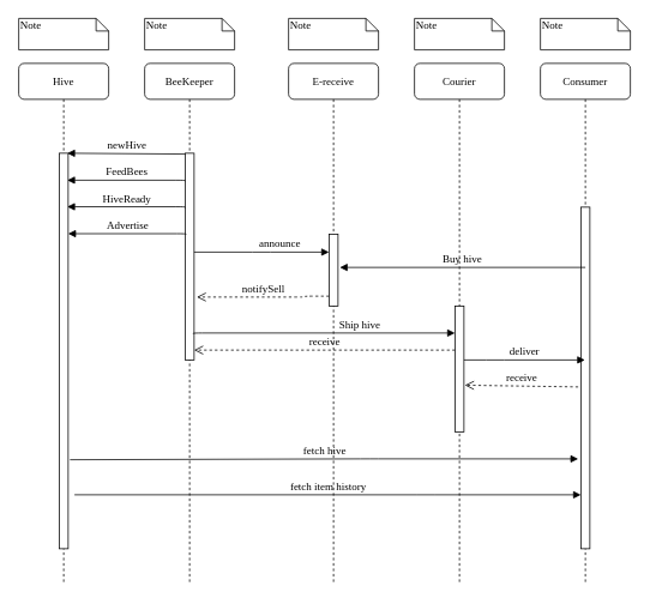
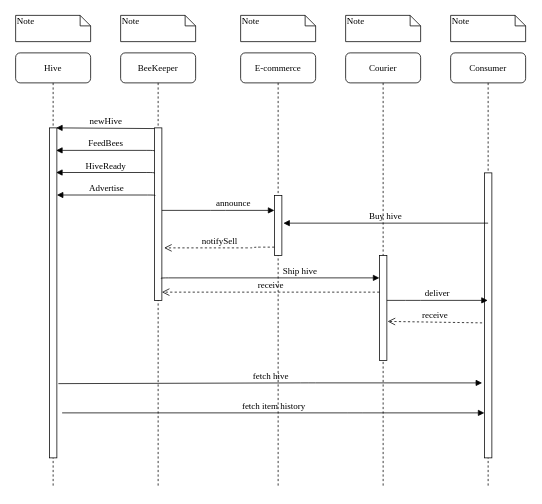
  <mxCell id="0" />
  <mxCell id="1" parent="0" />
  <mxCell id="2" value="BeeKeeper" style="shape=umlLifeline;perimeter=lifelinePerimeter;whiteSpace=wrap;html=1;container=1;collapsible=0;recursiveResize=0;outlineConnect=0;rounded=1;shadow=0;comic=0;labelBackgroundColor=none;strokeColor=#000000;strokeWidth=1;fillColor=#FFFFFF;fontFamily=Verdana;fontSize=12;fontColor=#000000;align=center;" parent="1" vertex="1"><mxGeometry x="160" y="70" width="100" height="580" as="geometry" /></mxCell>
  <mxCell id="3" value="" style="html=1;points=[];perimeter=orthogonalPerimeter;rounded=0;shadow=0;comic=0;labelBackgroundColor=none;strokeColor=#000000;strokeWidth=1;fillColor=#FFFFFF;fontFamily=Verdana;fontSize=12;fontColor=#000000;align=center;" parent="2" vertex="1"><mxGeometry x="45" y="100" width="10" height="230" as="geometry" /></mxCell>
- <mxCell id="4" value="E-receive" style="shape=umlLifeline;perimeter=lifelinePerimeter;whiteSpace=wrap;html=1;container=1;collapsible=0;recursiveResize=0;outlineConnect=0;rounded=1;shadow=0;comic=0;labelBackgroundColor=none;strokeColor=#000000;strokeWidth=1;fillColor=#FFFFFF;fontFamily=Verdana;fontSize=12;fontColor=#000000;align=center;" parent="1" vertex="1"><mxGeometry x="320" y="70" width="100" height="580" as="geometry" /></mxCell>
+ <mxCell id="4" value="E-commerce" style="shape=umlLifeline;perimeter=lifelinePerimeter;whiteSpace=wrap;html=1;container=1;collapsible=0;recursiveResize=0;outlineConnect=0;rounded=1;shadow=0;comic=0;labelBackgroundColor=none;strokeColor=#000000;strokeWidth=1;fillColor=#FFFFFF;fontFamily=Verdana;fontSize=12;fontColor=#000000;align=center;" parent="1" vertex="1"><mxGeometry x="320" y="70" width="100" height="580" as="geometry" /></mxCell>
  <mxCell id="5" value="" style="html=1;points=[];perimeter=orthogonalPerimeter;rounded=0;shadow=0;comic=0;labelBackgroundColor=none;strokeColor=#000000;strokeWidth=1;fillColor=#FFFFFF;fontFamily=Verdana;fontSize=12;fontColor=#000000;align=center;" parent="4" vertex="1"><mxGeometry x="45" y="190" width="10" height="80" as="geometry" /></mxCell>
  <mxCell id="6" value="Courier" style="shape=umlLifeline;perimeter=lifelinePerimeter;whiteSpace=wrap;html=1;container=1;collapsible=0;recursiveResize=0;outlineConnect=0;rounded=1;shadow=0;comic=0;labelBackgroundColor=none;strokeColor=#000000;strokeWidth=1;fillColor=#FFFFFF;fontFamily=Verdana;fontSize=12;fontColor=#000000;align=center;" parent="1" vertex="1"><mxGeometry x="460" y="70" width="100" height="580" as="geometry" /></mxCell>
  <mxCell id="7" value="Consumer" style="shape=umlLifeline;perimeter=lifelinePerimeter;whiteSpace=wrap;html=1;container=1;collapsible=0;recursiveResize=0;outlineConnect=0;rounded=1;shadow=0;comic=0;labelBackgroundColor=none;strokeColor=#000000;strokeWidth=1;fillColor=#FFFFFF;fontFamily=Verdana;fontSize=12;fontColor=#000000;align=center;" parent="1" vertex="1"><mxGeometry x="600" y="70" width="100" height="580" as="geometry" /></mxCell>
  <mxCell id="8" value="" style="html=1;points=[];perimeter=orthogonalPerimeter;rounded=0;shadow=0;comic=0;labelBackgroundColor=none;strokeColor=#000000;strokeWidth=1;fillColor=#FFFFFF;fontFamily=Verdana;fontSize=12;fontColor=#000000;align=center;" parent="7" vertex="1"><mxGeometry x="45" y="160" width="10" height="380" as="geometry" /></mxCell>
  <mxCell id="9" value="Hive" style="shape=umlLifeline;perimeter=lifelinePerimeter;whiteSpace=wrap;html=1;container=1;collapsible=0;recursiveResize=0;outlineConnect=0;rounded=1;shadow=0;comic=0;labelBackgroundColor=none;strokeColor=#000000;strokeWidth=1;fillColor=#FFFFFF;fontFamily=Verdana;fontSize=12;fontColor=#000000;align=center;" parent="1" vertex="1"><mxGeometry x="20" y="70" width="100" height="580" as="geometry" /></mxCell>
  <mxCell id="10" value="" style="html=1;points=[];perimeter=orthogonalPerimeter;rounded=0;shadow=0;comic=0;labelBackgroundColor=none;strokeColor=#000000;strokeWidth=1;fillColor=#FFFFFF;fontFamily=Verdana;fontSize=12;fontColor=#000000;align=center;" parent="9" vertex="1"><mxGeometry x="45" y="100" width="10" height="440" as="geometry" /></mxCell>
  <mxCell id="11" value="" style="html=1;points=[];perimeter=orthogonalPerimeter;rounded=0;shadow=0;comic=0;labelBackgroundColor=none;strokeColor=#000000;strokeWidth=1;fillColor=#FFFFFF;fontFamily=Verdana;fontSize=12;fontColor=#000000;align=center;" parent="1" vertex="1"><mxGeometry x="505" y="340" width="10" height="140" as="geometry" /></mxCell>
  <mxCell id="12" value="Ship hive" style="html=1;verticalAlign=bottom;endArrow=block;labelBackgroundColor=none;fontFamily=Verdana;fontSize=12;edgeStyle=elbowEdgeStyle;elbow=vertical;exitX=0.9;exitY=0.874;exitDx=0;exitDy=0;exitPerimeter=0;" parent="1" source="3" target="11" edge="1"><mxGeometry x="0.614" y="-50" relative="1" as="geometry"><mxPoint x="220" y="365" as="sourcePoint" /><Array as="points"><mxPoint x="450" y="370" /><mxPoint x="450" y="360" /><mxPoint x="320" y="370" /><mxPoint x="450" y="340" /><mxPoint x="430" y="310" /><mxPoint x="380" y="210" /></Array><mxPoint x="-50" y="-50" as="offset" /></mxGeometry></mxCell>
  <mxCell id="13" value="deliver" style="html=1;verticalAlign=bottom;endArrow=block;labelBackgroundColor=none;fontFamily=Verdana;fontSize=12;edgeStyle=elbowEdgeStyle;elbow=vertical;" parent="1" source="11" target="7" edge="1"><mxGeometry relative="1" as="geometry"><mxPoint x="570" y="220" as="sourcePoint" /><Array as="points"><mxPoint x="550" y="400" /><mxPoint x="590" y="380" /></Array></mxGeometry></mxCell>
  <mxCell id="14" value="notifySell" style="html=1;verticalAlign=bottom;endArrow=open;dashed=1;endSize=8;labelBackgroundColor=none;fontFamily=Verdana;fontSize=12;edgeStyle=elbowEdgeStyle;elbow=horizontal;exitX=0.2;exitY=0.863;exitDx=0;exitDy=0;exitPerimeter=0;" parent="1" edge="1"><mxGeometry relative="1" as="geometry"><mxPoint x="218" y="330" as="targetPoint" /><Array as="points"><mxPoint x="338" y="330" /><mxPoint x="278" y="330" /><mxPoint x="588" y="260" /><mxPoint x="618" y="260" /></Array><mxPoint x="365" y="329" as="sourcePoint" /></mxGeometry></mxCell>
  <mxCell id="15" value="fetch hive" style="html=1;verticalAlign=bottom;endArrow=block;labelBackgroundColor=none;fontFamily=Verdana;fontSize=12;elbow=vertical;exitX=1.2;exitY=0.775;exitDx=0;exitDy=0;exitPerimeter=0;entryX=-0.3;entryY=0.737;entryDx=0;entryDy=0;entryPerimeter=0;" parent="1" source="10" target="8" edge="1"><mxGeometry relative="1" as="geometry"><mxPoint x="80" y="580" as="sourcePoint" /><mxPoint x="640" y="510" as="targetPoint" /><Array as="points"><mxPoint x="410" y="510" /></Array></mxGeometry></mxCell>
  <mxCell id="16" value="newHive" style="html=1;verticalAlign=bottom;endArrow=block;labelBackgroundColor=none;fontFamily=Verdana;fontSize=12;edgeStyle=elbowEdgeStyle;elbow=vertical;exitX=0;exitY=0.004;exitDx=0;exitDy=0;exitPerimeter=0;entryX=0.9;entryY=0;entryDx=0;entryDy=0;entryPerimeter=0;" parent="1" source="3" target="10" edge="1"><mxGeometry relative="1" as="geometry"><mxPoint x="160" y="240" as="sourcePoint" /><mxPoint x="80" y="170" as="targetPoint" /><Array as="points"><mxPoint x="80" y="170" /></Array></mxGeometry></mxCell>
  <mxCell id="17" value="announce" style="html=1;verticalAlign=bottom;endArrow=block;labelBackgroundColor=none;fontFamily=Verdana;fontSize=12;edgeStyle=elbowEdgeStyle;elbow=vertical;" parent="1" source="3" edge="1"><mxGeometry x="0.267" relative="1" as="geometry"><mxPoint x="290" y="190" as="sourcePoint" /><mxPoint x="365" y="280" as="targetPoint" /><Array as="points"><mxPoint x="290" y="280" /><mxPoint x="260" y="290" /><mxPoint x="270" y="300" /><mxPoint x="280" y="260" /></Array><mxPoint as="offset" /></mxGeometry></mxCell>
  <mxCell id="18" value="Note" style="shape=note;whiteSpace=wrap;html=1;size=14;verticalAlign=top;align=left;spacingTop=-6;rounded=0;shadow=0;comic=0;labelBackgroundColor=none;strokeColor=#000000;strokeWidth=1;fillColor=#FFFFFF;fontFamily=Verdana;fontSize=12;fontColor=#000000;" parent="1" vertex="1"><mxGeometry x="20" y="20" width="100" height="35" as="geometry" /></mxCell>
  <mxCell id="19" value="Note" style="shape=note;whiteSpace=wrap;html=1;size=14;verticalAlign=top;align=left;spacingTop=-6;rounded=0;shadow=0;comic=0;labelBackgroundColor=none;strokeColor=#000000;strokeWidth=1;fillColor=#FFFFFF;fontFamily=Verdana;fontSize=12;fontColor=#000000;" parent="1" vertex="1"><mxGeometry x="160" y="20" width="100" height="35" as="geometry" /></mxCell>
  <mxCell id="20" value="Note" style="shape=note;whiteSpace=wrap;html=1;size=14;verticalAlign=top;align=left;spacingTop=-6;rounded=0;shadow=0;comic=0;labelBackgroundColor=none;strokeColor=#000000;strokeWidth=1;fillColor=#FFFFFF;fontFamily=Verdana;fontSize=12;fontColor=#000000;" parent="1" vertex="1"><mxGeometry x="320" y="20" width="100" height="35" as="geometry" /></mxCell>
  <mxCell id="21" value="Note" style="shape=note;whiteSpace=wrap;html=1;size=14;verticalAlign=top;align=left;spacingTop=-6;rounded=0;shadow=0;comic=0;labelBackgroundColor=none;strokeColor=#000000;strokeWidth=1;fillColor=#FFFFFF;fontFamily=Verdana;fontSize=12;fontColor=#000000;" parent="1" vertex="1"><mxGeometry x="460" y="20" width="100" height="35" as="geometry" /></mxCell>
  <mxCell id="22" value="Note" style="shape=note;whiteSpace=wrap;html=1;size=14;verticalAlign=top;align=left;spacingTop=-6;rounded=0;shadow=0;comic=0;labelBackgroundColor=none;strokeColor=#000000;strokeWidth=1;fillColor=#FFFFFF;fontFamily=Verdana;fontSize=12;fontColor=#000000;" parent="1" vertex="1"><mxGeometry x="600" y="20" width="100" height="35" as="geometry" /></mxCell>
  <mxCell id="23" value="&lt;div&gt;FeedBees&lt;/div&gt;" style="html=1;verticalAlign=bottom;endArrow=block;labelBackgroundColor=none;fontFamily=Verdana;fontSize=12;edgeStyle=elbowEdgeStyle;elbow=vertical;exitX=0;exitY=0.004;exitDx=0;exitDy=0;exitPerimeter=0;entryX=0.9;entryY=0;entryDx=0;entryDy=0;entryPerimeter=0;" edge="1" parent="1"><mxGeometry relative="1" as="geometry"><mxPoint x="205" y="201" as="sourcePoint" /><mxPoint x="74" y="200" as="targetPoint" /><Array as="points"><mxPoint x="80" y="200" /></Array></mxGeometry></mxCell>
  <mxCell id="24" value="Advertise" style="html=1;verticalAlign=bottom;endArrow=block;labelBackgroundColor=none;fontFamily=Verdana;fontSize=12;edgeStyle=elbowEdgeStyle;elbow=vertical;exitX=0;exitY=0.004;exitDx=0;exitDy=0;exitPerimeter=0;entryX=0.9;entryY=0;entryDx=0;entryDy=0;entryPerimeter=0;" edge="1" parent="1"><mxGeometry relative="1" as="geometry"><mxPoint x="206" y="260.5" as="sourcePoint" /><mxPoint x="75" y="259.5" as="targetPoint" /><Array as="points"><mxPoint x="81" y="259.5" /></Array></mxGeometry></mxCell>
  <mxCell id="25" value="HiveReady" style="html=1;verticalAlign=bottom;endArrow=block;labelBackgroundColor=none;fontFamily=Verdana;fontSize=12;edgeStyle=elbowEdgeStyle;elbow=vertical;exitX=0;exitY=0.004;exitDx=0;exitDy=0;exitPerimeter=0;entryX=0.9;entryY=0;entryDx=0;entryDy=0;entryPerimeter=0;" edge="1" parent="1"><mxGeometry relative="1" as="geometry"><mxPoint x="205" y="230.5" as="sourcePoint" /><mxPoint x="74" y="229.5" as="targetPoint" /><Array as="points"><mxPoint x="80" y="229.5" /></Array></mxGeometry></mxCell>
  <mxCell id="26" value="fetch item history" style="html=1;verticalAlign=bottom;endArrow=block;labelBackgroundColor=none;fontFamily=Verdana;fontSize=12;elbow=vertical;" edge="1" parent="1"><mxGeometry relative="1" as="geometry"><mxPoint x="82" y="550" as="sourcePoint" /><mxPoint x="645" y="550" as="targetPoint" /><Array as="points"><mxPoint x="472" y="550" /></Array></mxGeometry></mxCell>
  <mxCell id="27" value="receive" style="html=1;verticalAlign=bottom;endArrow=open;dashed=1;endSize=8;labelBackgroundColor=none;fontFamily=Verdana;fontSize=12;edgeStyle=elbowEdgeStyle;elbow=horizontal;" edge="1" parent="1" source="11"><mxGeometry relative="1" as="geometry"><mxPoint x="215" y="389" as="targetPoint" /><Array as="points"><mxPoint x="275" y="389" /><mxPoint x="585" y="319" /><mxPoint x="615" y="319" /></Array><mxPoint x="500" y="389" as="sourcePoint" /></mxGeometry></mxCell>
  <mxCell id="28" value="receive" style="html=1;verticalAlign=bottom;endArrow=open;dashed=1;endSize=8;labelBackgroundColor=none;fontFamily=Verdana;fontSize=12;elbow=horizontal;entryX=1.1;entryY=0.629;entryDx=0;entryDy=0;entryPerimeter=0;" edge="1" parent="1" target="11"><mxGeometry relative="1" as="geometry"><mxPoint x="520" y="430" as="targetPoint" /><mxPoint x="642" y="430" as="sourcePoint" /></mxGeometry></mxCell>
  <mxCell id="29" value="Buy hive" style="html=1;verticalAlign=bottom;endArrow=block;labelBackgroundColor=none;fontFamily=Verdana;fontSize=12;elbow=vertical;entryX=1.2;entryY=0.463;entryDx=0;entryDy=0;entryPerimeter=0;" edge="1" parent="1" target="5"><mxGeometry relative="1" as="geometry"><mxPoint x="650" y="297" as="sourcePoint" /><mxPoint x="380" y="299" as="targetPoint" /></mxGeometry></mxCell>
